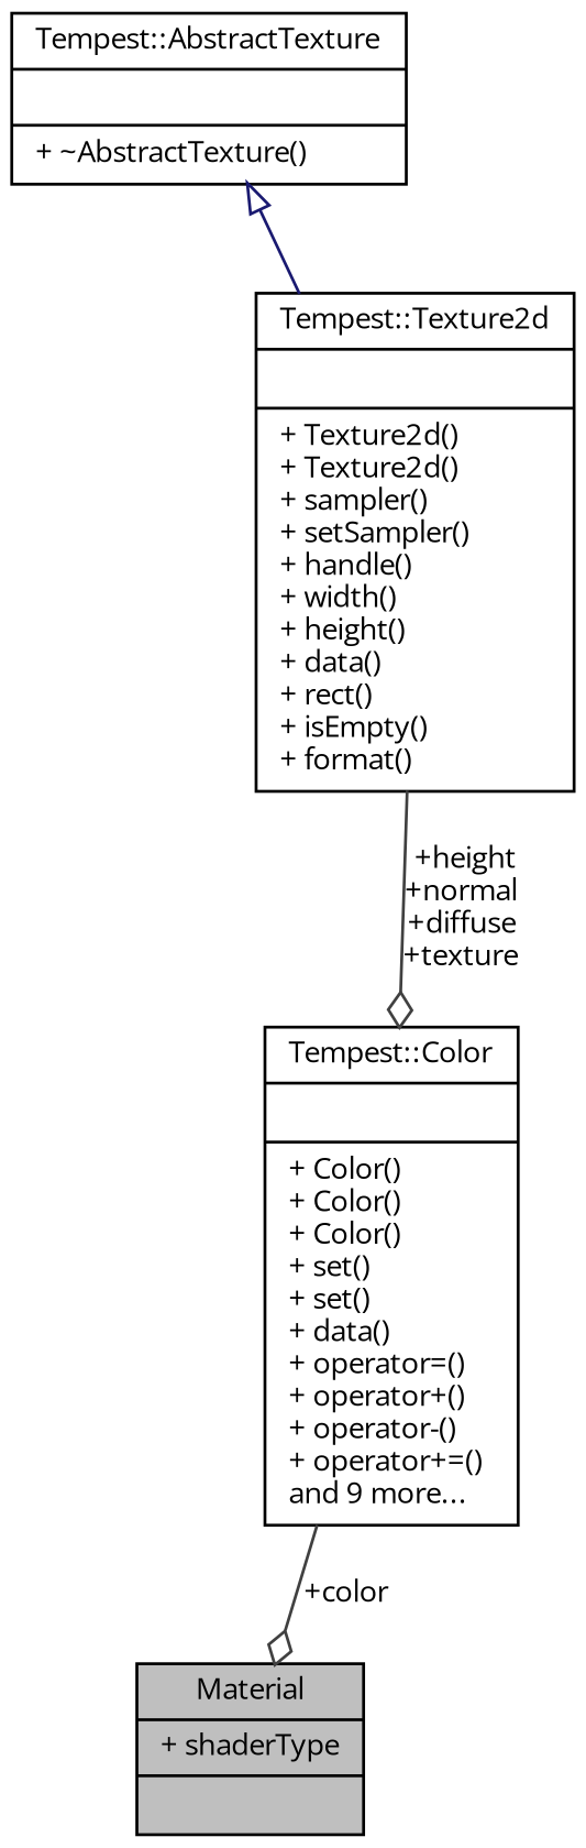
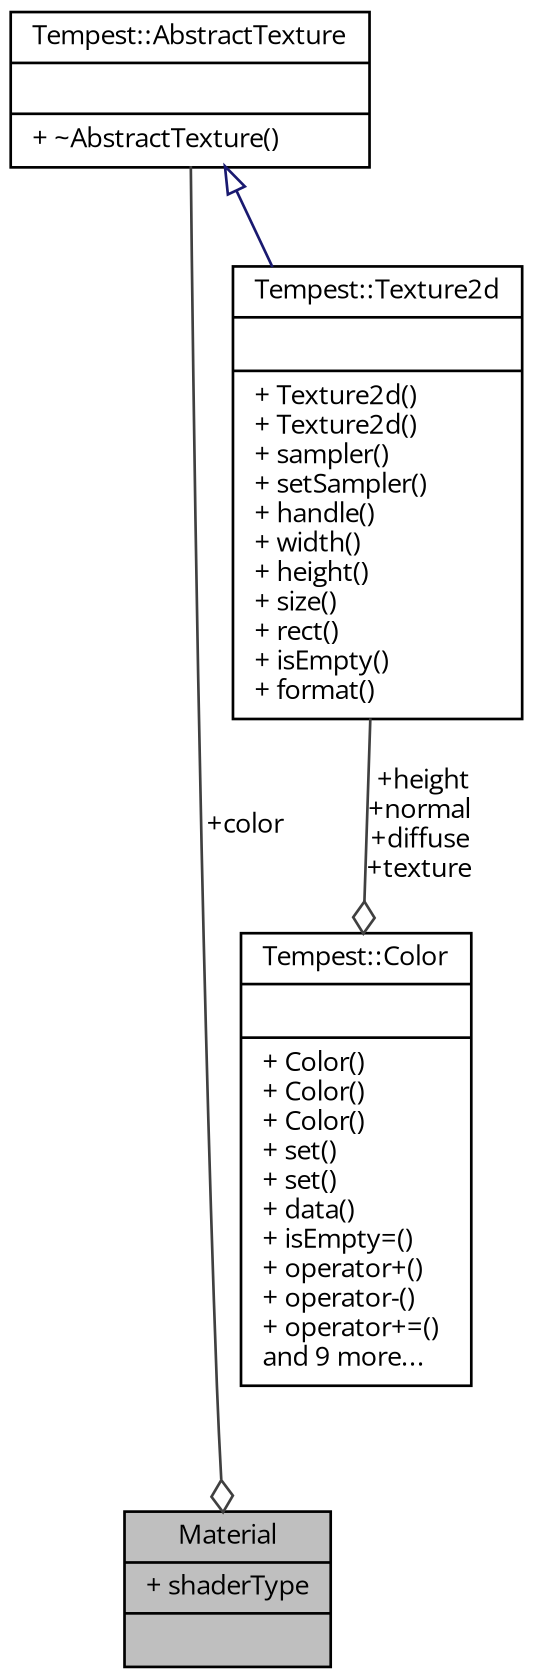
  digraph {
    fontname="Open Sans"
    node [color=black fillcolor=white fontname="Open Sans" fontsize=10 shape=record style=filled]
    edge [arrowhead=odiamond color=grey25 fontname="Open Sans" fontsize=10 labelfontname=Helvetica labelfontsize=10 style=solid]
    n1 [fillcolor=grey75 fontcolor=black height=0.2 label="{Material\n|+ shaderType\l|}" width=0.4]
-   n2 [height=0.2 label="{Tempest::Color\n||+ Color()\l+ Color()\l+ Color()\l+ set()\l+ set()\l+ data()\l+ operator=()\l+ operator+()\l+ operator-()\l+ operator+=()\land 9 more...\l}" width=0.4]
-   n3 [height=0.2 label="{Tempest::Texture2d\n||+ Texture2d()\l+ Texture2d()\l+ sampler()\l+ setSampler()\l+ handle()\l+ width()\l+ height()\l+ data()\l+ rect()\l+ isEmpty()\l+ format()\l}" width=0.4]
+   n2 [height=0.2 label="{Tempest::Color\n||+ Color()\l+ Color()\l+ Color()\l+ set()\l+ set()\l+ data()\l+ isEmpty=()\l+ operator+()\l+ operator-()\l+ operator+=()\land 9 more...\l}" width=0.4]
+   n3 [height=0.2 label="{Tempest::Texture2d\n||+ Texture2d()\l+ Texture2d()\l+ sampler()\l+ setSampler()\l+ handle()\l+ width()\l+ height()\l+ size()\l+ rect()\l+ isEmpty()\l+ format()\l}" width=0.4]
    n4 [height=0.2 label="{Tempest::AbstractTexture\n||+ ~AbstractTexture()\l}" width=0.4]
-   n2 -> n1 [label=" +color"]
+   n4 -> n1 [label=" +color"]
    n3 -> n2 [label=" +height\n+normal\n+diffuse\n+texture"]
    n4 -> n3 [arrowtail=onormal color=midnightblue dir=back arrowhead=""]
  }
